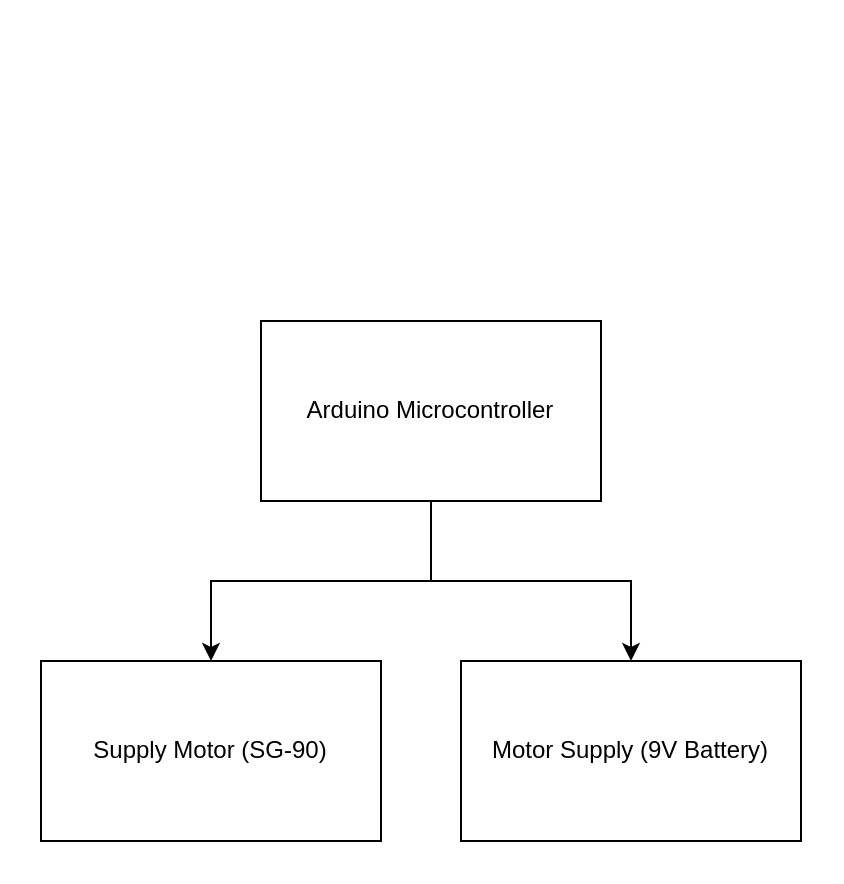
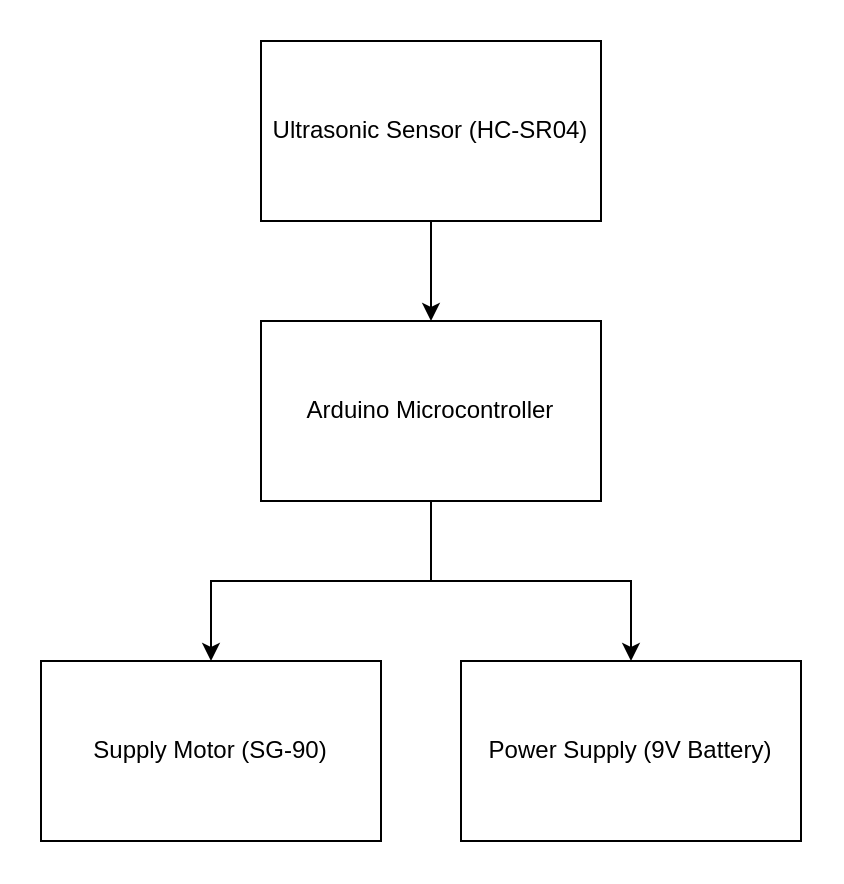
  <mxCell id="0" />
  <mxCell id="1" parent="0" />
+ <mxCell id="2" value="" style="edgeStyle=orthogonalEdgeStyle;rounded=0;orthogonalLoop=1;jettySize=auto;html=1;" edge="1" parent="1" source="3" target="6"><mxGeometry relative="1" as="geometry" /></mxCell>
+ <mxCell id="3" value="Ultrasonic Sensor (HC-SR04)" style="rounded=0;whiteSpace=wrap;html=1;" vertex="1" parent="1"><mxGeometry x="130" y="20" width="170" height="90" as="geometry" /></mxCell>
  <mxCell id="4" style="edgeStyle=orthogonalEdgeStyle;rounded=0;orthogonalLoop=1;jettySize=auto;html=1;entryX=0.5;entryY=0;entryDx=0;entryDy=0;" edge="1" parent="1" source="6" target="8"><mxGeometry relative="1" as="geometry" /></mxCell>
  <mxCell id="5" style="edgeStyle=orthogonalEdgeStyle;rounded=0;orthogonalLoop=1;jettySize=auto;html=1;entryX=0.5;entryY=0;entryDx=0;entryDy=0;" edge="1" parent="1" source="6" target="7"><mxGeometry relative="1" as="geometry" /></mxCell>
  <mxCell id="6" value="Arduino Microcontroller" style="rounded=0;whiteSpace=wrap;html=1;" vertex="1" parent="1"><mxGeometry x="130" y="160" width="170" height="90" as="geometry" /></mxCell>
- <mxCell id="7" value="Motor Supply (9V Battery)" style="rounded=0;whiteSpace=wrap;html=1;" vertex="1" parent="1"><mxGeometry x="230" y="330" width="170" height="90" as="geometry" /></mxCell>
+ <mxCell id="7" value="Power Supply (9V Battery)" style="rounded=0;whiteSpace=wrap;html=1;" vertex="1" parent="1"><mxGeometry x="230" y="330" width="170" height="90" as="geometry" /></mxCell>
  <mxCell id="8" value="Supply Motor (SG-90)" style="rounded=0;whiteSpace=wrap;html=1;" vertex="1" parent="1"><mxGeometry x="20" y="330" width="170" height="90" as="geometry" /></mxCell>
